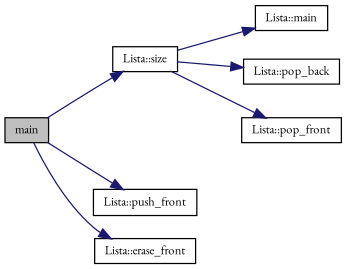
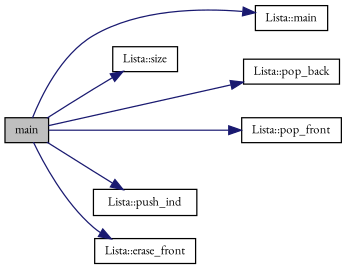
  digraph {
    fontname="EB Garamond"
    rankdir=LR
    node [color=black fillcolor=white fontname="EB Garamond" fontsize=10 shape=record style=filled]
    edge [color=midnightblue fontname="EB Garamond" fontsize=10 labelfontname=Helvetica labelfontsize=10 style=solid]
    n1 [fillcolor=grey75 fontcolor=black height=0.2 label=main width=0.4]
    n2 [height=0.2 label="Lista::main" width=0.4]
-   n3 [height=0.2 label="Lista::push_front" width=0.4]
+   n3 [height=0.2 label="Lista::push_ind" width=0.4]
    n4 [height=0.2 label="Lista::size" width=0.4]
    n5 [height=0.2 label="Lista::erase_front" width=0.4]
    n6 [height=0.2 label="Lista::pop_back" width=0.4]
    n7 [height=0.2 label="Lista::pop_front" width=0.4]
-   n4 -> n2
+   n1 -> n2
    n1 -> n3
    n1 -> n4
    n1 -> n5
-   n4 -> n6
-   n4 -> n7
+   n1 -> n6
+   n1 -> n7
  }
